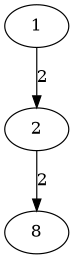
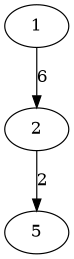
  digraph {
    fontname="DejaVu Serif"
    node [fontname="DejaVu Serif"]
    edge [fontname="DejaVu Serif"]
    n1 [label=2]
    1
-   8
+   8 [label=5]
    n1 -> 8 [label=2]
-   1 -> n1 [label=2]
+   1 -> n1 [label=6]
  }
